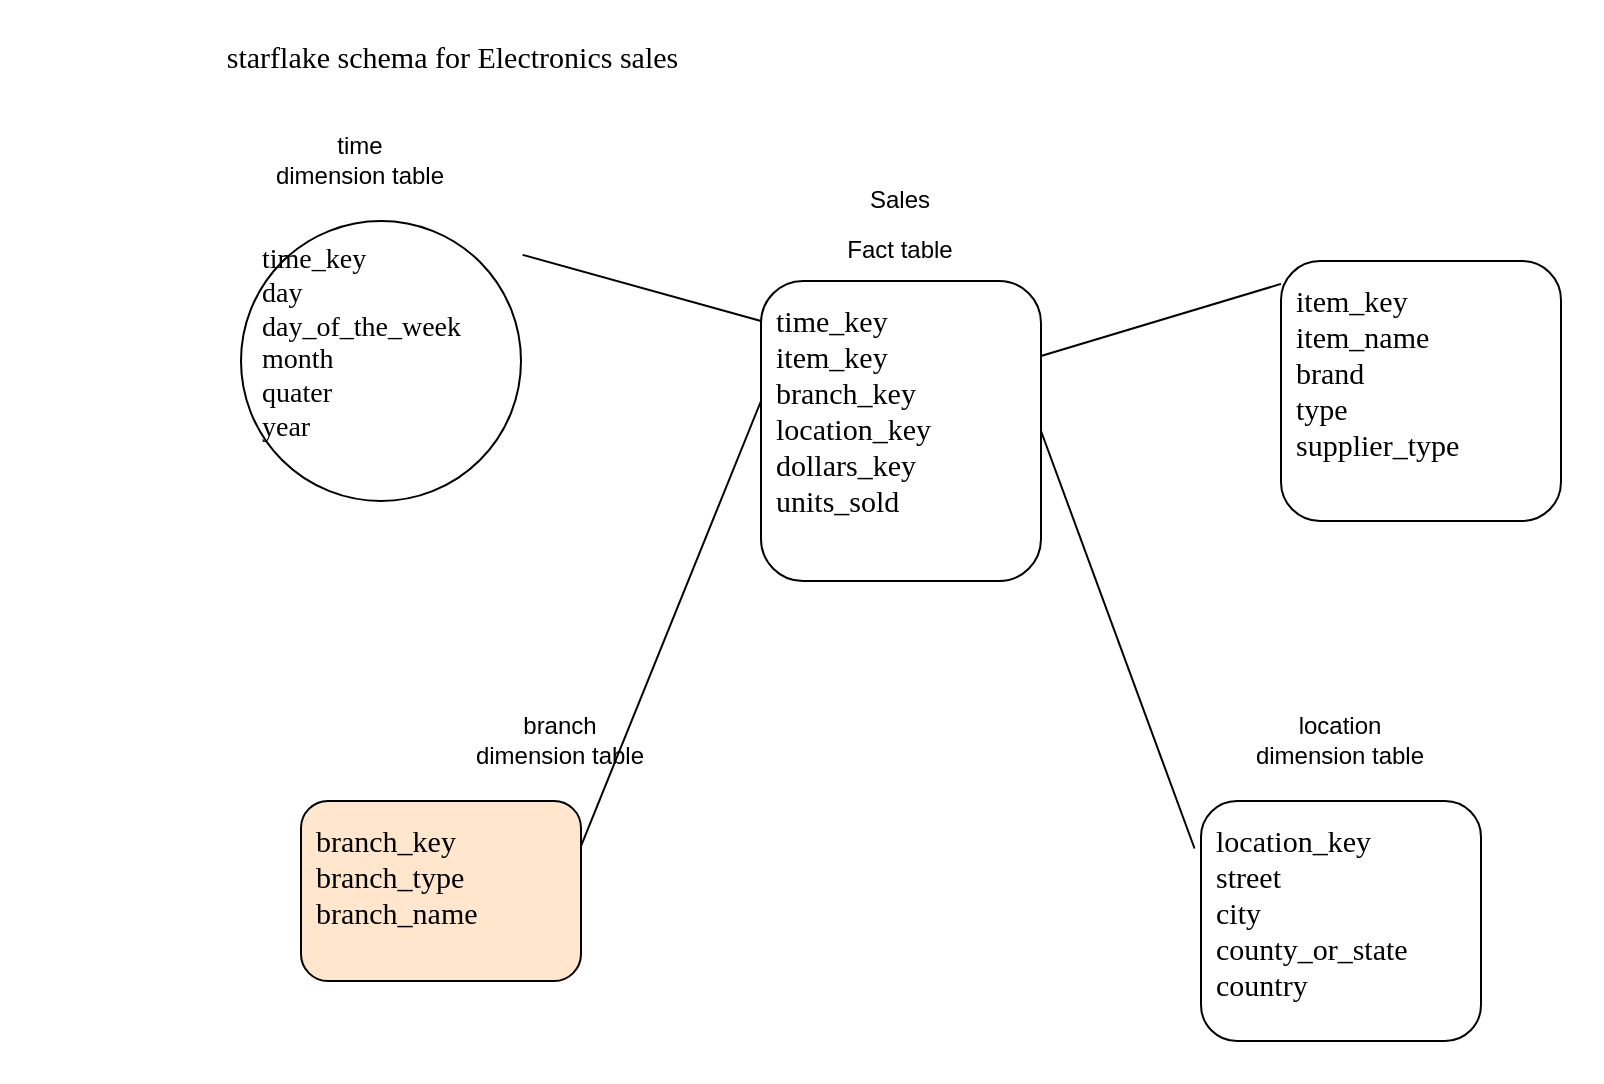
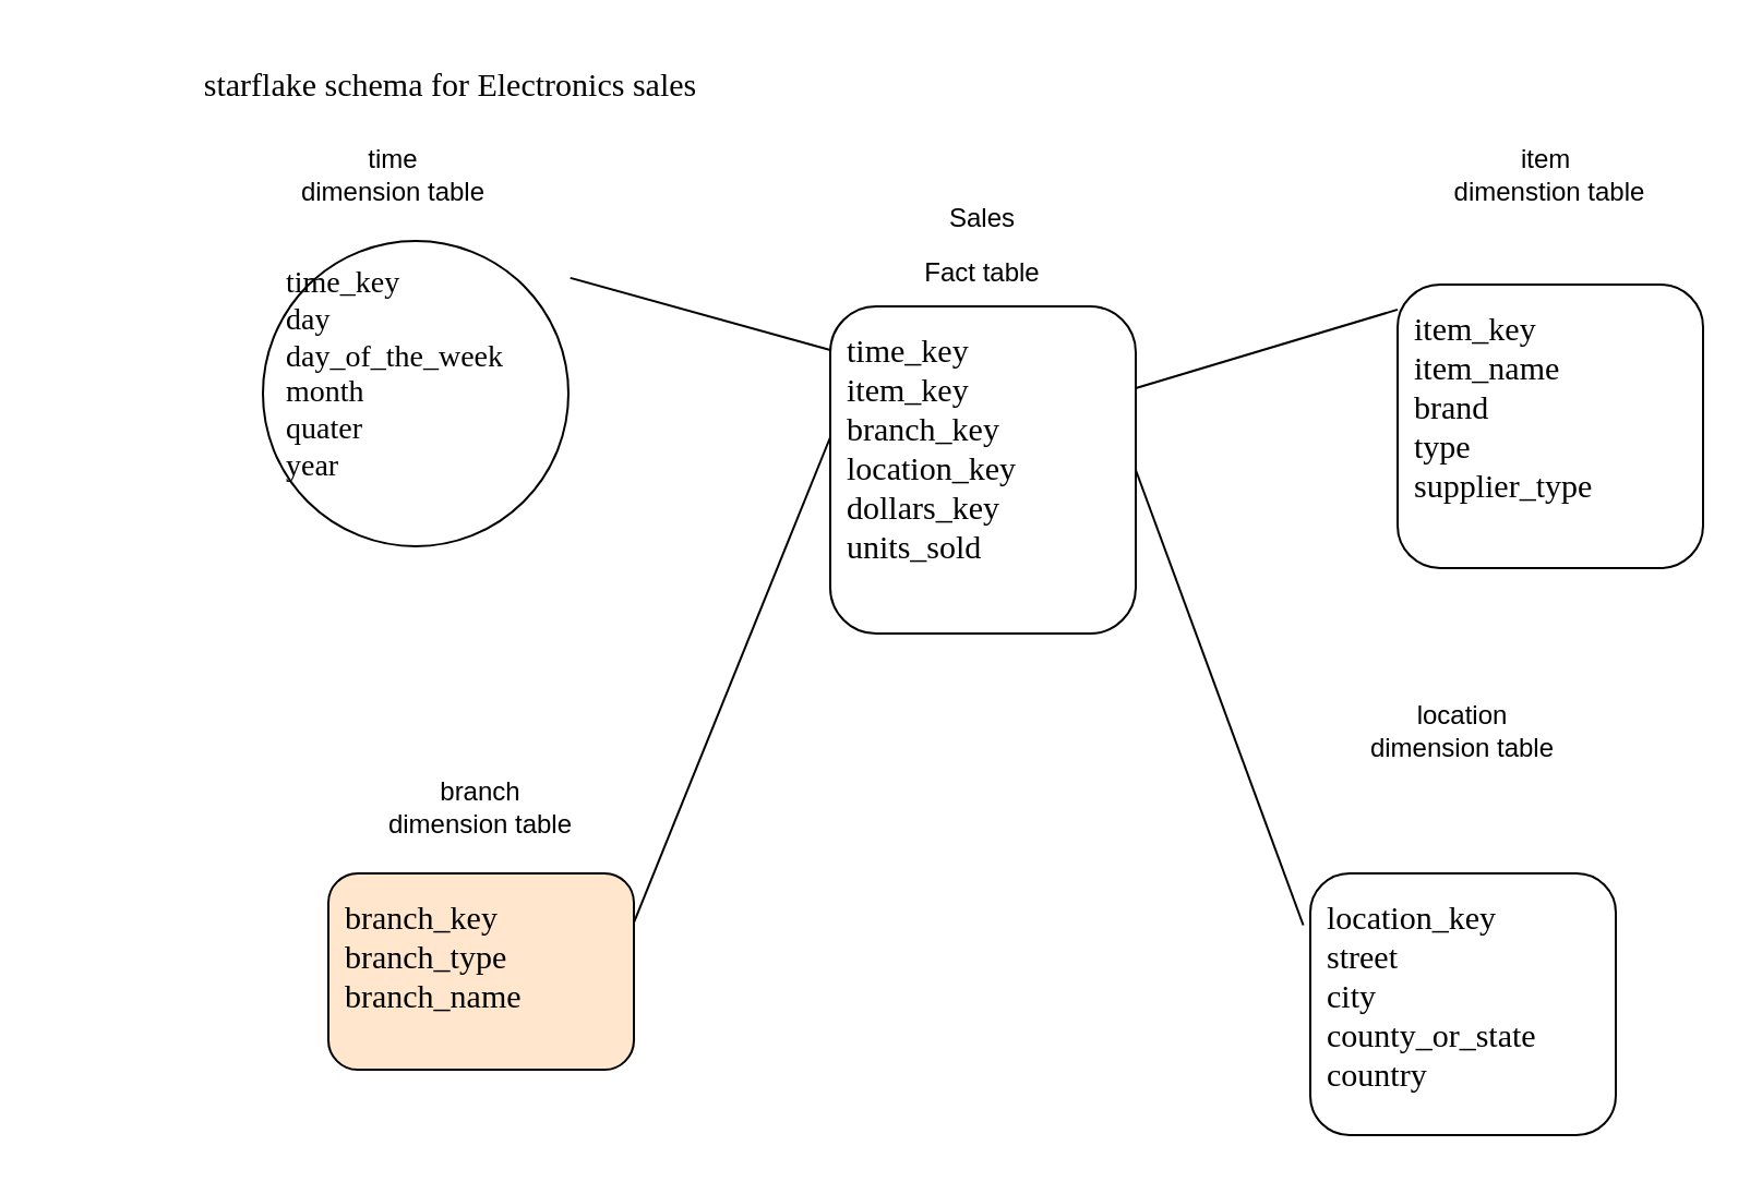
  <mxCell id="0" />
  <mxCell id="1" parent="0" />
  <mxCell id="2" value="time_key&lt;br style=&quot;font-size: 14px;&quot;&gt;day&lt;br style=&quot;font-size: 14px;&quot;&gt;day_of_the_week&lt;br style=&quot;font-size: 14px;&quot;&gt;month&lt;br style=&quot;font-size: 14px;&quot;&gt;quater&lt;br style=&quot;font-size: 14px;&quot;&gt;year" style="ellipse;fontFamily=Verdana;labelPosition=center;verticalLabelPosition=middle;align=left;verticalAlign=top;labelBackgroundColor=none;whiteSpace=wrap;html=1;fontStyle=0;textDirection=ltr;fontSize=14;horizontal=1;spacingTop=5;spacingLeft=9;" vertex="1" parent="1"><mxGeometry x="120" y="110" width="140" height="140" as="geometry" /></mxCell>
  <mxCell id="3" value="time_key&lt;br style=&quot;font-size: 15px;&quot;&gt;item_key&lt;br style=&quot;font-size: 15px;&quot;&gt;branch_key&lt;br style=&quot;font-size: 15px;&quot;&gt;location_key&lt;br style=&quot;font-size: 15px;&quot;&gt;dollars_key&lt;br style=&quot;font-size: 15px;&quot;&gt;units_sold" style="rounded=1;whiteSpace=wrap;html=1;fontStyle=0;fontSize=15;align=left;spacingLeft=6;fontFamily=Verdana;verticalAlign=top;spacingTop=5;" vertex="1" parent="1"><mxGeometry x="380" y="140" width="140" height="150" as="geometry" /></mxCell>
  <mxCell id="4" value="item_key&lt;br style=&quot;font-size: 15px;&quot;&gt;item_name&lt;br style=&quot;font-size: 15px;&quot;&gt;brand&lt;br style=&quot;font-size: 15px;&quot;&gt;type&lt;br style=&quot;font-size: 15px;&quot;&gt;supplier_type&lt;br style=&quot;font-size: 15px;&quot;&gt;" style="rounded=1;whiteSpace=wrap;html=1;fontStyle=0;fontSize=15;align=left;spacingLeft=6;fontFamily=Verdana;verticalAlign=top;spacingTop=5;" vertex="1" parent="1"><mxGeometry x="640" y="130" width="140" height="130" as="geometry" /></mxCell>
  <mxCell id="5" value="location_key&lt;br style=&quot;font-size: 15px;&quot;&gt;street&lt;br style=&quot;font-size: 15px;&quot;&gt;city&lt;br style=&quot;font-size: 15px;&quot;&gt;county_or_state&lt;br style=&quot;font-size: 15px;&quot;&gt;country" style="rounded=1;whiteSpace=wrap;html=1;fontStyle=0;fontSize=15;align=left;spacingLeft=6;fontFamily=Verdana;verticalAlign=top;spacingTop=5;" vertex="1" parent="1"><mxGeometry x="600" y="400" width="140" height="120" as="geometry" /></mxCell>
  <mxCell id="6" value="branch_key&lt;br style=&quot;font-size: 15px;&quot;&gt;branch_type&lt;br style=&quot;font-size: 15px;&quot;&gt;branch_name" style="rounded=1;whiteSpace=wrap;html=1;fontStyle=0;fontSize=15;align=left;spacingLeft=6;fontFamily=Verdana;verticalAlign=top;spacingTop=5;fillColor=#ffe6cc;" vertex="1" parent="1"><mxGeometry x="150" y="400" width="140" height="90" as="geometry" /></mxCell>
  <mxCell id="7" value="Fact table" style="text;html=1;strokeColor=none;fillColor=none;align=center;verticalAlign=middle;whiteSpace=wrap;rounded=0;" vertex="1" parent="1"><mxGeometry x="420" y="110" width="60" height="30" as="geometry" /></mxCell>
  <mxCell id="8" value="Sales" style="text;html=1;strokeColor=none;fillColor=none;align=center;verticalAlign=middle;whiteSpace=wrap;rounded=0;" vertex="1" parent="1"><mxGeometry x="405" y="80" width="90" height="40" as="geometry" /></mxCell>
  <mxCell id="9" value="time&lt;br&gt;dimension table" style="text;html=1;strokeColor=none;fillColor=none;align=center;verticalAlign=middle;whiteSpace=wrap;rounded=0;" vertex="1" parent="1"><mxGeometry x="135" y="60" width="90" height="40" as="geometry" /></mxCell>
- <mxCell id="11" value="branch dimension table" style="text;html=1;strokeColor=none;fillColor=none;align=center;verticalAlign=middle;whiteSpace=wrap;rounded=0;" vertex="1" parent="1"><mxGeometry x="235" y="350" width="90" height="40" as="geometry" /></mxCell>
- <mxCell id="12" value="location dimension table" style="text;html=1;strokeColor=none;fillColor=none;align=center;verticalAlign=middle;whiteSpace=wrap;rounded=0;" vertex="1" parent="1"><mxGeometry x="625" y="350" width="90" height="40" as="geometry" /></mxCell>
+ <mxCell id="10" value="item&amp;nbsp;&lt;br&gt;dimenstion table" style="text;html=1;strokeColor=none;fillColor=none;align=center;verticalAlign=middle;whiteSpace=wrap;rounded=0;" vertex="1" parent="1"><mxGeometry x="665" y="65" width="90" height="30" as="geometry" /></mxCell>
+ <mxCell id="11" value="branch dimension table" style="text;html=1;strokeColor=none;fillColor=none;align=center;verticalAlign=middle;whiteSpace=wrap;rounded=0;" vertex="1" parent="1"><mxGeometry x="175" y="350" width="90" height="40" as="geometry" /></mxCell>
+ <mxCell id="12" value="location dimension table" style="text;html=1;strokeColor=none;fillColor=none;align=center;verticalAlign=middle;whiteSpace=wrap;rounded=0;" vertex="1" parent="1"><mxGeometry x="625" y="315" width="90" height="40" as="geometry" /></mxCell>
  <mxCell id="13" value="" style="endArrow=none;html=1;rounded=0;fontFamily=Verdana;fontSize=15;entryX=1.006;entryY=0.121;entryDx=0;entryDy=0;entryPerimeter=0;" edge="1" parent="1" target="2"><mxGeometry width="50" height="50" relative="1" as="geometry"><mxPoint x="380" y="160" as="sourcePoint" /><mxPoint x="450" y="250" as="targetPoint" /></mxGeometry></mxCell>
  <mxCell id="14" value="" style="endArrow=none;html=1;rounded=0;fontFamily=Verdana;fontSize=15;exitX=1;exitY=0.25;exitDx=0;exitDy=0;" edge="1" parent="1" source="6"><mxGeometry width="50" height="50" relative="1" as="geometry"><mxPoint x="400" y="300" as="sourcePoint" /><mxPoint x="380" y="200" as="targetPoint" /></mxGeometry></mxCell>
  <mxCell id="15" value="" style="endArrow=none;html=1;rounded=0;fontFamily=Verdana;fontSize=15;entryX=0;entryY=0.088;entryDx=0;entryDy=0;entryPerimeter=0;exitX=1;exitY=0.25;exitDx=0;exitDy=0;" edge="1" parent="1" source="3" target="4"><mxGeometry width="50" height="50" relative="1" as="geometry"><mxPoint x="400" y="300" as="sourcePoint" /><mxPoint x="450" y="250" as="targetPoint" /></mxGeometry></mxCell>
  <mxCell id="16" value="" style="endArrow=none;html=1;rounded=0;fontFamily=Verdana;fontSize=15;exitX=-0.023;exitY=0.198;exitDx=0;exitDy=0;exitPerimeter=0;entryX=1;entryY=0.5;entryDx=0;entryDy=0;" edge="1" parent="1" source="5" target="3"><mxGeometry width="50" height="50" relative="1" as="geometry"><mxPoint x="400" y="300" as="sourcePoint" /><mxPoint x="450" y="250" as="targetPoint" /></mxGeometry></mxCell>
- <mxCell id="17" value="starflake schema for Electronics sales&amp;nbsp;&amp;nbsp;" style="text;html=1;strokeColor=none;fillColor=none;align=center;verticalAlign=middle;whiteSpace=wrap;rounded=0;labelBackgroundColor=none;fontFamily=Verdana;fontSize=15;" vertex="1" parent="1"><mxGeometry x="40" y="10" width="380" height="35" as="geometry" /></mxCell>
+ <mxCell id="17" value="starflake schema for Electronics sales&amp;nbsp;&amp;nbsp;" style="text;html=1;strokeColor=none;fillColor=none;align=center;verticalAlign=middle;whiteSpace=wrap;rounded=0;labelBackgroundColor=none;fontFamily=Verdana;fontSize=15;" vertex="1" parent="1"><mxGeometry x="20" width="380" height="35" as="geometry" y="20" /></mxCell>
